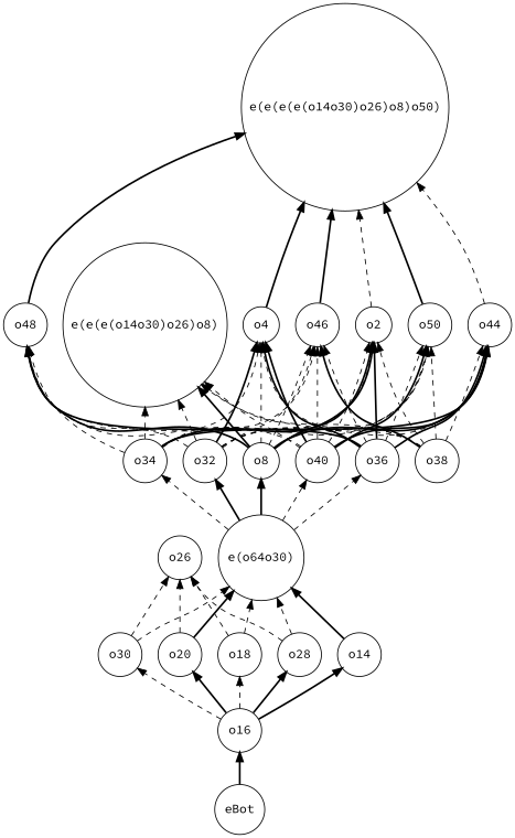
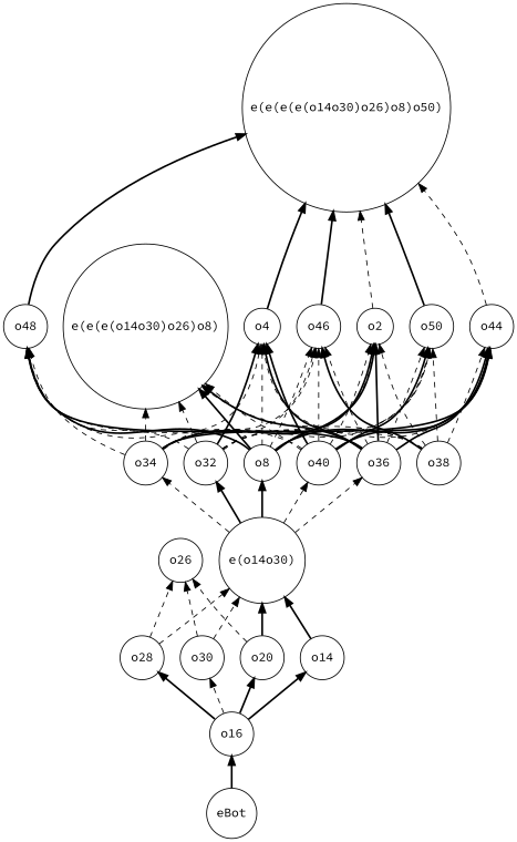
  strict digraph {
    fontname="Source Code Pro"
    rankdir=BT
    node [fontname="Source Code Pro" shape=circle]
    edge [fontname="Source Code Pro" style=dashed]
    eBot [height=0.77632 width=0.77632]
    o16 [height=0.68605 width=0.68605]
    o28 [height=0.68605 width=0.68605]
    o30 [height=0.68605 width=0.68605]
    o20 [height=0.68605 width=0.68605]
-   o18 [height=0.68605 width=0.68605]
    o14 [height=0.68605 width=0.68605]
-   "e(o14o30)" [height=1.336 width=1.336 label="e(o64o30)"]
+   "e(o14o30)" [height=1.336 width=1.336]
    o26 [height=0.68605 width=0.68605]
    o8 [height=0.55967 width=0.55967]
    "e(e(e(o14o30)o26)o8)" [height=2.5095 width=2.5095]
    o50 [height=0.68605 width=0.68605]
    o44 [height=0.68605 width=0.68605]
    o48 [height=0.68605 width=0.68605]
    o4 [height=0.55967 width=0.55967]
    o46 [height=0.68605 width=0.68605]
    o2 [height=0.55967 width=0.55967]
    "e(e(e(e(o14o30)o26)o8)o50)" [height=3.1594 width=3.1594]
    o40 [height=0.68605 width=0.68605]
    o36 [height=0.68605 width=0.68605]
    o34 [height=0.68605 width=0.68605]
    o32 [height=0.68605 width=0.68605]
    o38 [height=0.68605 width=0.68605]
    eBot -> o16 [style=bold]
    o16 -> o28 [style=bold]
    o16 -> o30
    o16 -> o20 [style=bold]
-   o16 -> o18
    o16 -> o14 [style=bold]
    o28 -> "e(o14o30)"
    o28 -> o26
    o30 -> "e(o14o30)"
    o30 -> o26
    o20 -> "e(o14o30)" [style=bold]
    o20 -> o26
-   o18 -> "e(o14o30)"
-   o18 -> o26
    o14 -> "e(o14o30)" [style=bold]
    "e(o14o30)" -> o8 [style=bold]
    "e(o14o30)" -> o40
    "e(o14o30)" -> o36
    "e(o14o30)" -> o34
    "e(o14o30)" -> o32 [style=bold]
    o8 -> "e(e(e(o14o30)o26)o8)" [style=bold]
    o8 -> o50
    o8 -> o44 [style=bold]
    o8 -> o48 [style=bold]
    o8 -> o4
    o8 -> o46
    o8 -> o2 [style=bold]
    o50 -> "e(e(e(e(o14o30)o26)o8)o50)" [style=bold]
    o44 -> "e(e(e(e(o14o30)o26)o8)o50)"
    o48 -> "e(e(e(e(o14o30)o26)o8)o50)" [style=bold]
    o4 -> "e(e(e(e(o14o30)o26)o8)o50)" [style=bold]
    o46 -> "e(e(e(e(o14o30)o26)o8)o50)" [style=bold]
    o2 -> "e(e(e(e(o14o30)o26)o8)o50)"
    o40 -> "e(e(e(o14o30)o26)o8)"
    o40 -> o50 [style=bold]
    o40 -> o44 [style=bold]
    o40 -> o48
    o40 -> o4 [style=bold]
    o40 -> o46
    o40 -> o2
-   o36 -> "e(e(e(o14o30)o26)o8)"
+   o36 -> "e(e(e(o14o30)o26)o8)" [style=bold]
    o36 -> o50
    o36 -> o44 [style=bold]
    o36 -> o48 [style=bold]
    o36 -> o4 [style=bold]
    o36 -> o46
    o36 -> o2 [style=bold]
    o34 -> "e(e(e(o14o30)o26)o8)"
    o34 -> o50
    o34 -> o44 [style=bold]
    o34 -> o48
    o34 -> o4
    o34 -> o46
    o34 -> o2 [style=bold]
    o32 -> "e(e(e(o14o30)o26)o8)"
    o32 -> o50
    o32 -> o44
    o32 -> o48
    o32 -> o4 [style=bold]
    o32 -> o46
    o32 -> o2
    o38 -> "e(e(e(o14o30)o26)o8)"
    o38 -> o50
    o38 -> o44
    o38 -> o48
    o38 -> o4
    o38 -> o46 [style=bold]
    o38 -> o2
  }
